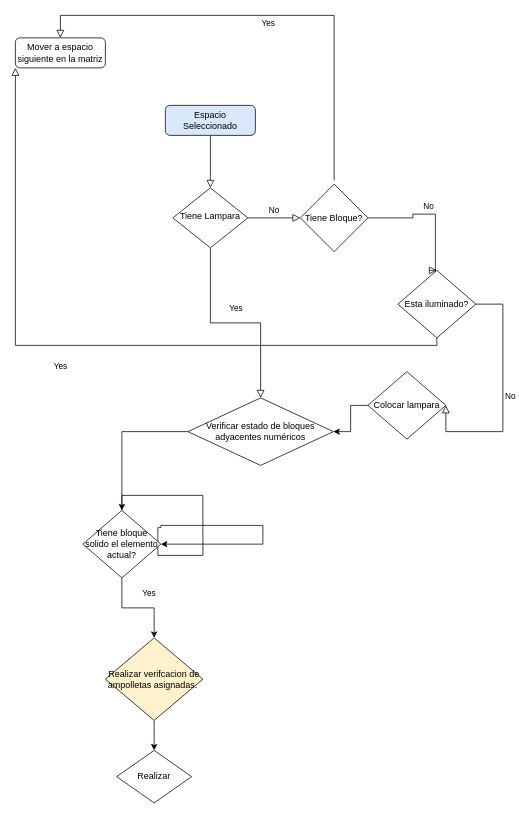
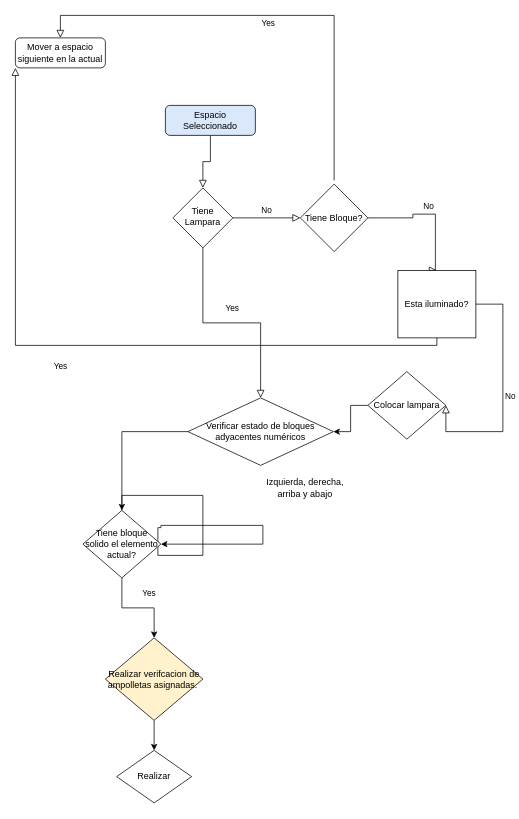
  <mxCell id="0" />
  <mxCell id="1" parent="0" />
  <mxCell id="2" value="" style="rounded=0;html=1;jettySize=auto;orthogonalLoop=1;fontSize=11;endArrow=block;endFill=0;endSize=8;strokeWidth=1;shadow=0;labelBackgroundColor=none;edgeStyle=orthogonalEdgeStyle;" parent="1" source="3" target="6" edge="1"><mxGeometry relative="1" as="geometry" /></mxCell>
  <mxCell id="3" value="Espacio Seleccionado" style="rounded=1;whiteSpace=wrap;html=1;fontSize=12;glass=0;strokeWidth=1;shadow=0;fillColor=#dae8fc;" parent="1" vertex="1"><mxGeometry x="220" y="140" width="120" height="40" as="geometry" /></mxCell>
  <mxCell id="4" value="Yes" style="rounded=0;html=1;jettySize=auto;orthogonalLoop=1;fontSize=11;endArrow=block;endFill=0;endSize=8;strokeWidth=1;shadow=0;labelBackgroundColor=none;edgeStyle=orthogonalEdgeStyle;" parent="1" source="6" target="17" edge="1"><mxGeometry y="20" relative="1" as="geometry"><mxPoint as="offset" /><mxPoint x="130" y="150" as="targetPoint" /></mxGeometry></mxCell>
  <mxCell id="5" value="No" style="edgeStyle=orthogonalEdgeStyle;rounded=0;html=1;jettySize=auto;orthogonalLoop=1;fontSize=11;endArrow=block;endFill=0;endSize=8;strokeWidth=1;shadow=0;labelBackgroundColor=none;entryX=0;entryY=0.5;entryDx=0;entryDy=0;" parent="1" source="6" target="8" edge="1"><mxGeometry y="10" relative="1" as="geometry"><mxPoint as="offset" /><mxPoint x="390" y="290" as="targetPoint" /></mxGeometry></mxCell>
- <mxCell id="6" value="Tiene Lampara" style="rhombus;whiteSpace=wrap;html=1;shadow=0;fontFamily=Helvetica;fontSize=12;align=center;strokeWidth=1;spacing=6;spacingTop=-4;" parent="1" vertex="1"><mxGeometry x="230" y="250" width="100" height="80" as="geometry" /></mxCell>
- <mxCell id="7" value="Mover a espacio siguiente en la matriz" style="rounded=1;whiteSpace=wrap;html=1;fontSize=12;glass=0;strokeWidth=1;shadow=0;" vertex="1" parent="1"><mxGeometry x="20" y="50" width="120" height="40" as="geometry" /></mxCell>
+ <mxCell id="6" value="Tiene Lampara" style="rhombus;whiteSpace=wrap;html=1;shadow=0;fontFamily=Helvetica;fontSize=12;align=center;strokeWidth=1;spacing=6;spacingTop=-4;" parent="1" vertex="1"><mxGeometry x="230" y="250" width="80" height="80" as="geometry" /></mxCell>
+ <mxCell id="7" value="Mover a espacio siguiente en la actual" style="rounded=1;whiteSpace=wrap;html=1;fontSize=12;glass=0;strokeWidth=1;shadow=0;" vertex="1" parent="1"><mxGeometry x="20" y="50" width="120" height="40" as="geometry" /></mxCell>
  <mxCell id="8" value="Tiene Bloque?" style="rhombus;whiteSpace=wrap;html=1;" vertex="1" parent="1"><mxGeometry x="400" y="245" width="90" height="90" as="geometry" /></mxCell>
  <mxCell id="9" value="No" style="edgeStyle=orthogonalEdgeStyle;rounded=0;html=1;jettySize=auto;orthogonalLoop=1;fontSize=11;endArrow=block;endFill=0;endSize=8;strokeWidth=1;shadow=0;labelBackgroundColor=none;entryX=0.5;entryY=0;entryDx=0;entryDy=0;exitX=1;exitY=0.5;exitDx=0;exitDy=0;" edge="1" parent="1" source="8" target="11"><mxGeometry y="10" relative="1" as="geometry"><mxPoint as="offset" /><mxPoint x="500" y="290" as="sourcePoint" /><mxPoint x="580" y="289.5" as="targetPoint" /><Array as="points"><mxPoint x="550" y="290" /><mxPoint x="550" y="285" /><mxPoint x="580" y="285" /></Array></mxGeometry></mxCell>
  <mxCell id="10" value="Yes" style="edgeStyle=orthogonalEdgeStyle;rounded=0;html=1;jettySize=auto;orthogonalLoop=1;fontSize=11;endArrow=block;endFill=0;endSize=8;strokeWidth=1;shadow=0;labelBackgroundColor=none;" edge="1" parent="1" target="7"><mxGeometry y="10" relative="1" as="geometry"><mxPoint as="offset" /><mxPoint x="445" y="240" as="sourcePoint" /><mxPoint x="445" y="440" as="targetPoint" /><Array as="points"><mxPoint x="445" y="20" /><mxPoint x="80" y="20" /></Array></mxGeometry></mxCell>
- <mxCell id="11" value="Esta iluminado?" style="rhombus;whiteSpace=wrap;html=1;" vertex="1" parent="1"><mxGeometry x="530" y="360" width="104" height="90" as="geometry" /></mxCell>
+ <mxCell id="11" value="Esta iluminado?" style="whiteSpace=wrap;html=1;rounded=0;" vertex="1" parent="1"><mxGeometry x="530" y="360" width="104" height="90" as="geometry" /></mxCell>
  <mxCell id="12" value="No" style="edgeStyle=orthogonalEdgeStyle;rounded=0;html=1;jettySize=auto;orthogonalLoop=1;fontSize=11;endArrow=block;endFill=0;endSize=8;strokeWidth=1;shadow=0;labelBackgroundColor=none;exitX=1;exitY=0.5;exitDx=0;exitDy=0;entryX=1;entryY=0.5;entryDx=0;entryDy=0;" edge="1" parent="1" source="11" target="15"><mxGeometry y="10" relative="1" as="geometry"><mxPoint as="offset" /><mxPoint x="340" y="300" as="sourcePoint" /><mxPoint x="640" y="570" as="targetPoint" /><Array as="points"><mxPoint x="670" y="405" /><mxPoint x="670" y="575" /></Array></mxGeometry></mxCell>
  <mxCell id="13" value="Yes" style="edgeStyle=orthogonalEdgeStyle;rounded=0;html=1;jettySize=auto;orthogonalLoop=1;fontSize=11;endArrow=block;endFill=0;endSize=8;strokeWidth=1;shadow=0;labelBackgroundColor=none;exitX=0.5;exitY=1;exitDx=0;exitDy=0;" edge="1" parent="1" source="11" target="7"><mxGeometry x="0.087" y="28" relative="1" as="geometry"><mxPoint as="offset" /><mxPoint x="540" y="415" as="sourcePoint" /><mxPoint x="560" y="520" as="targetPoint" /><Array as="points"><mxPoint x="582" y="460" /><mxPoint x="20" y="460" /></Array></mxGeometry></mxCell>
  <mxCell id="14" value="" style="edgeStyle=orthogonalEdgeStyle;rounded=0;orthogonalLoop=1;jettySize=auto;html=1;" edge="1" parent="1" source="15" target="17"><mxGeometry relative="1" as="geometry" /></mxCell>
  <mxCell id="15" value="Colocar lampara" style="rhombus;whiteSpace=wrap;html=1;" vertex="1" parent="1"><mxGeometry x="490" y="495" width="104" height="90" as="geometry" /></mxCell>
  <mxCell id="16" value="" style="edgeStyle=orthogonalEdgeStyle;rounded=0;orthogonalLoop=1;jettySize=auto;html=1;" edge="1" parent="1" source="17" target="21"><mxGeometry relative="1" as="geometry" /></mxCell>
  <mxCell id="17" value="Verificar estado de bloques adyacentes numéricos" style="rhombus;whiteSpace=wrap;html=1;" vertex="1" parent="1"><mxGeometry x="250" y="530" width="194" height="90" as="geometry" /></mxCell>
+ <mxCell id="18" value="Izquierda, derecha, arriba y abajo" style="text;html=1;strokeColor=none;fillColor=none;align=center;verticalAlign=middle;whiteSpace=wrap;rounded=0;" vertex="1" parent="1"><mxGeometry x="340" y="630" width="133" height="40" as="geometry" /></mxCell>
  <mxCell id="19" value="Yes" style="edgeStyle=orthogonalEdgeStyle;rounded=0;orthogonalLoop=1;jettySize=auto;html=1;" edge="1" parent="1" source="21" target="23"><mxGeometry x="0.236" y="20" relative="1" as="geometry"><mxPoint as="offset" /></mxGeometry></mxCell>
  <mxCell id="20" value="No" style="edgeStyle=orthogonalEdgeStyle;rounded=0;orthogonalLoop=1;jettySize=auto;html=1;" edge="1" parent="1" source="21" target="21"><mxGeometry x="-0.032" y="36" relative="1" as="geometry"><mxPoint x="350" y="750" as="targetPoint" /><Array as="points"><mxPoint x="162" y="660" /><mxPoint x="270" y="660" /><mxPoint x="270" y="740" /><mxPoint x="210" y="740" /><mxPoint x="210" y="703" /><mxPoint x="214" y="703" /><mxPoint x="214" y="700" /><mxPoint x="350" y="700" /><mxPoint x="350" y="725" /></Array><mxPoint as="offset" /></mxGeometry></mxCell>
  <mxCell id="21" value="Tiene bloque solido el elemento actual?" style="rhombus;whiteSpace=wrap;html=1;" vertex="1" parent="1"><mxGeometry x="110" y="680" width="104" height="90" as="geometry" /></mxCell>
  <mxCell id="22" value="" style="edgeStyle=orthogonalEdgeStyle;rounded=0;orthogonalLoop=1;jettySize=auto;html=1;" edge="1" parent="1" source="23" target="24"><mxGeometry relative="1" as="geometry" /></mxCell>
  <mxCell id="23" value="Realizar verifcacion de ampolletas asignadas.&amp;nbsp;" style="rhombus;whiteSpace=wrap;html=1;fillColor=#fff2cc;" vertex="1" parent="1"><mxGeometry x="140" y="850" width="130" height="110" as="geometry" /></mxCell>
  <mxCell id="24" value="Realizar" style="rhombus;whiteSpace=wrap;html=1;" vertex="1" parent="1"><mxGeometry x="155" y="1000" width="100" height="70" as="geometry" /></mxCell>
